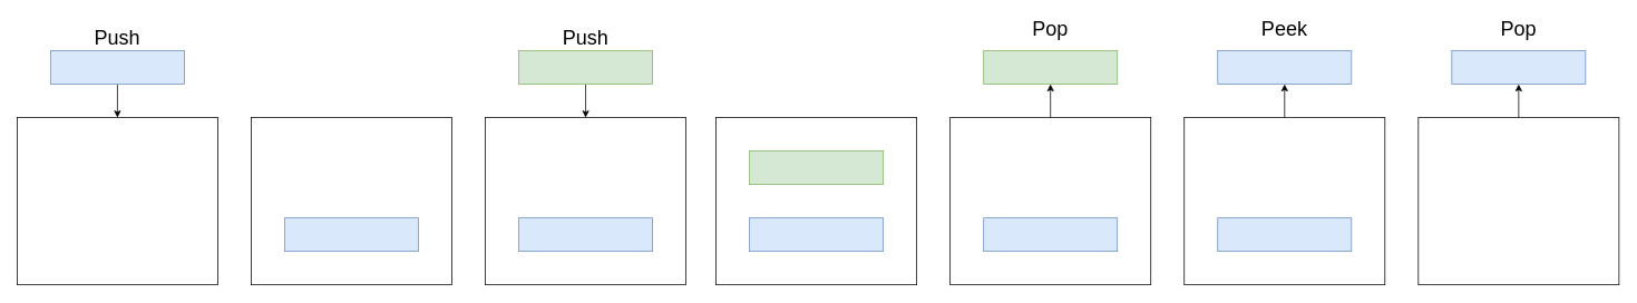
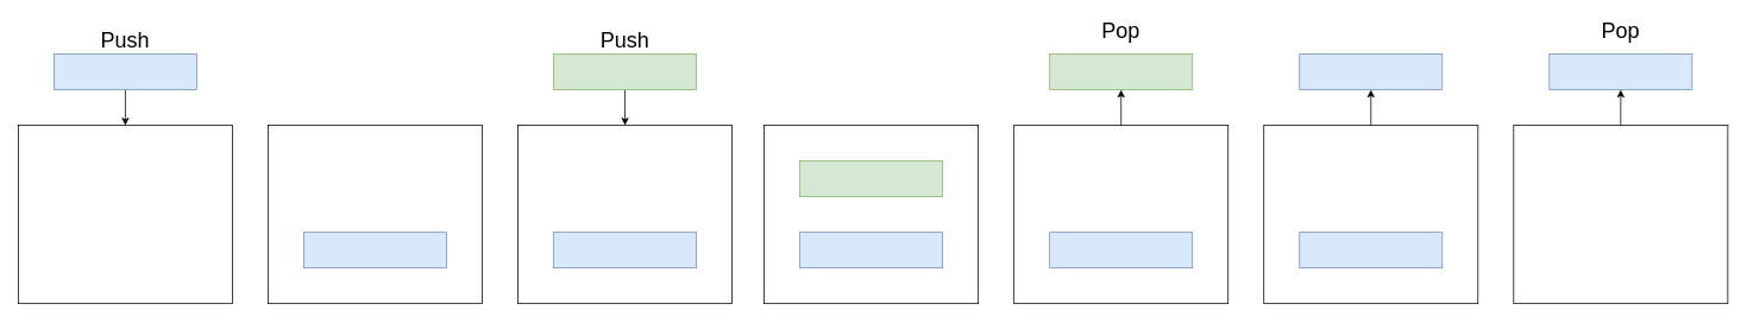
  <mxCell id="0" />
  <mxCell id="1" parent="0" />
  <mxCell id="2" value="" style="rounded=0;whiteSpace=wrap;html=1;" vertex="1" parent="1"><mxGeometry x="20" y="140" width="240" height="200" as="geometry" /></mxCell>
  <mxCell id="3" style="edgeStyle=orthogonalEdgeStyle;rounded=0;orthogonalLoop=1;jettySize=auto;html=1;exitX=0.5;exitY=1;exitDx=0;exitDy=0;entryX=0.5;entryY=0;entryDx=0;entryDy=0;" edge="1" parent="1" source="4" target="2"><mxGeometry relative="1" as="geometry" /></mxCell>
  <mxCell id="4" value="" style="rounded=0;whiteSpace=wrap;html=1;fillColor=#dae8fc;strokeColor=#6c8ebf;" vertex="1" parent="1"><mxGeometry x="60" y="60" width="160" height="40" as="geometry" /></mxCell>
  <mxCell id="5" value="" style="rounded=0;whiteSpace=wrap;html=1;" vertex="1" parent="1"><mxGeometry x="300" y="140" width="240" height="200" as="geometry" /></mxCell>
  <mxCell id="6" value="" style="rounded=0;whiteSpace=wrap;html=1;fillColor=#dae8fc;strokeColor=#6c8ebf;" vertex="1" parent="1"><mxGeometry x="340" y="260" width="160" height="40" as="geometry" /></mxCell>
  <mxCell id="7" value="" style="rounded=0;whiteSpace=wrap;html=1;" vertex="1" parent="1"><mxGeometry x="580" y="140" width="240" height="200" as="geometry" /></mxCell>
  <mxCell id="8" style="edgeStyle=orthogonalEdgeStyle;rounded=0;orthogonalLoop=1;jettySize=auto;html=1;exitX=0.5;exitY=1;exitDx=0;exitDy=0;entryX=0.5;entryY=0;entryDx=0;entryDy=0;" edge="1" parent="1" source="9" target="7"><mxGeometry relative="1" as="geometry" /></mxCell>
  <mxCell id="9" value="" style="rounded=0;whiteSpace=wrap;html=1;fillColor=#d5e8d4;strokeColor=#82b366;" vertex="1" parent="1"><mxGeometry x="620" y="60" width="160" height="40" as="geometry" /></mxCell>
  <mxCell id="10" value="" style="rounded=0;whiteSpace=wrap;html=1;fillColor=#dae8fc;strokeColor=#6c8ebf;" vertex="1" parent="1"><mxGeometry x="620" y="260" width="160" height="40" as="geometry" /></mxCell>
  <mxCell id="11" value="" style="rounded=0;whiteSpace=wrap;html=1;" vertex="1" parent="1"><mxGeometry x="856" y="140" width="240" height="200" as="geometry" /></mxCell>
  <mxCell id="12" value="" style="rounded=0;whiteSpace=wrap;html=1;fillColor=#d5e8d4;strokeColor=#82b366;" vertex="1" parent="1"><mxGeometry x="896" y="180" width="160" height="40" as="geometry" /></mxCell>
  <mxCell id="13" value="" style="rounded=0;whiteSpace=wrap;html=1;fillColor=#dae8fc;strokeColor=#6c8ebf;" vertex="1" parent="1"><mxGeometry x="896" y="260" width="160" height="40" as="geometry" /></mxCell>
  <mxCell id="14" style="edgeStyle=orthogonalEdgeStyle;rounded=0;orthogonalLoop=1;jettySize=auto;html=1;exitX=0.5;exitY=0;exitDx=0;exitDy=0;entryX=0.5;entryY=1;entryDx=0;entryDy=0;" edge="1" parent="1" source="15" target="16"><mxGeometry relative="1" as="geometry" /></mxCell>
  <mxCell id="15" value="" style="rounded=0;whiteSpace=wrap;html=1;" vertex="1" parent="1"><mxGeometry x="1136" y="140" width="240" height="200" as="geometry" /></mxCell>
  <mxCell id="16" value="" style="rounded=0;whiteSpace=wrap;html=1;fillColor=#d5e8d4;strokeColor=#82b366;" vertex="1" parent="1"><mxGeometry x="1176" y="60" width="160" height="40" as="geometry" /></mxCell>
  <mxCell id="17" value="" style="rounded=0;whiteSpace=wrap;html=1;fillColor=#dae8fc;strokeColor=#6c8ebf;" vertex="1" parent="1"><mxGeometry x="1176" y="260" width="160" height="40" as="geometry" /></mxCell>
  <mxCell id="18" style="edgeStyle=orthogonalEdgeStyle;rounded=0;orthogonalLoop=1;jettySize=auto;html=1;exitX=0.5;exitY=0;exitDx=0;exitDy=0;entryX=0.5;entryY=1;entryDx=0;entryDy=0;" edge="1" parent="1" source="19" target="20"><mxGeometry relative="1" as="geometry" /></mxCell>
  <mxCell id="19" value="" style="rounded=0;whiteSpace=wrap;html=1;" vertex="1" parent="1"><mxGeometry x="1416" y="140" width="240" height="200" as="geometry" /></mxCell>
  <mxCell id="20" value="" style="rounded=0;whiteSpace=wrap;html=1;fillColor=#dae8fc;strokeColor=#6c8ebf;" vertex="1" parent="1"><mxGeometry x="1456" y="60" width="160" height="40" as="geometry" /></mxCell>
  <mxCell id="21" value="Push" style="text;html=1;strokeColor=none;fillColor=none;align=center;verticalAlign=middle;whiteSpace=wrap;rounded=0;fontSize=24;" vertex="1" parent="1"><mxGeometry x="110" y="30" width="60" height="30" as="geometry" /></mxCell>
  <mxCell id="22" value="Push" style="text;html=1;strokeColor=none;fillColor=none;align=center;verticalAlign=middle;whiteSpace=wrap;rounded=0;fontSize=24;" vertex="1" parent="1"><mxGeometry x="670" y="30" width="60" height="30" as="geometry" /></mxCell>
  <mxCell id="23" value="Pop" style="text;html=1;strokeColor=none;fillColor=none;align=center;verticalAlign=middle;whiteSpace=wrap;rounded=0;fontSize=24;" vertex="1" parent="1"><mxGeometry x="1226" width="60" height="30" as="geometry" y="20" /></mxCell>
  <mxCell id="24" value="" style="rounded=0;whiteSpace=wrap;html=1;fillColor=#dae8fc;strokeColor=#6c8ebf;" vertex="1" parent="1"><mxGeometry x="1456" y="260" width="160" height="40" as="geometry" /></mxCell>
- <mxCell id="25" value="Peek" style="text;html=1;strokeColor=none;fillColor=none;align=center;verticalAlign=middle;whiteSpace=wrap;rounded=0;fontSize=24;" vertex="1" parent="1"><mxGeometry x="1506" width="60" height="30" as="geometry" y="20" /></mxCell>
  <mxCell id="26" style="edgeStyle=orthogonalEdgeStyle;rounded=0;orthogonalLoop=1;jettySize=auto;html=1;exitX=0.5;exitY=0;exitDx=0;exitDy=0;entryX=0.5;entryY=1;entryDx=0;entryDy=0;" edge="1" parent="1" source="27" target="28"><mxGeometry relative="1" as="geometry" /></mxCell>
  <mxCell id="27" value="" style="rounded=0;whiteSpace=wrap;html=1;" vertex="1" parent="1"><mxGeometry x="1696" y="140" width="240" height="200" as="geometry" /></mxCell>
  <mxCell id="28" value="" style="rounded=0;whiteSpace=wrap;html=1;fillColor=#dae8fc;strokeColor=#6c8ebf;" vertex="1" parent="1"><mxGeometry x="1736" y="60" width="160" height="40" as="geometry" /></mxCell>
  <mxCell id="29" value="Pop" style="text;html=1;strokeColor=none;fillColor=none;align=center;verticalAlign=middle;whiteSpace=wrap;rounded=0;fontSize=24;" vertex="1" parent="1"><mxGeometry x="1786" width="60" height="30" as="geometry" y="20" /></mxCell>
